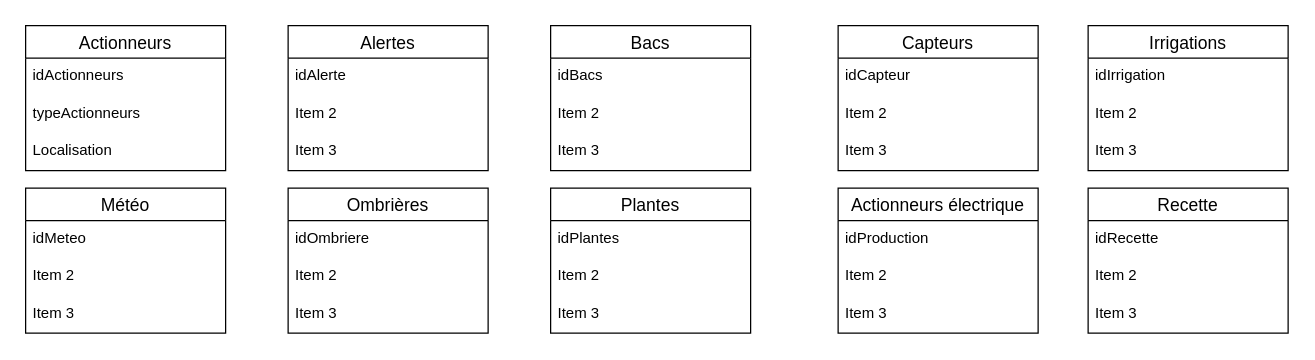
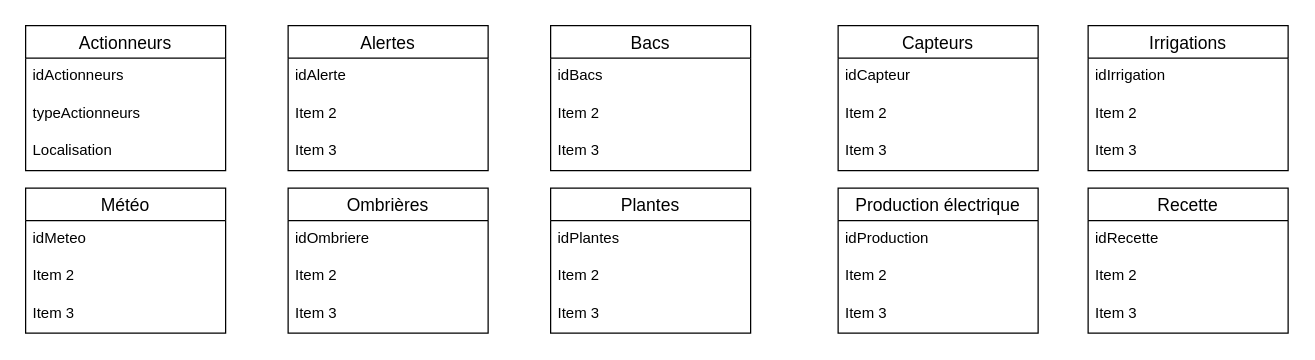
  <mxCell id="0" />
  <mxCell id="1" parent="0" />
  <mxCell id="2" value="Actionneurs" style="swimlane;fontStyle=0;childLayout=stackLayout;horizontal=1;startSize=26;horizontalStack=0;resizeParent=1;resizeParentMax=0;resizeLast=0;collapsible=1;marginBottom=0;align=center;fontSize=14;movable=1;resizable=1;rotatable=1;deletable=1;editable=1;locked=0;connectable=1;" vertex="1" parent="1"><mxGeometry x="20" y="20" width="160" height="116" as="geometry" /></mxCell>
  <mxCell id="3" value="idActionneurs" style="text;strokeColor=none;fillColor=none;spacingLeft=4;spacingRight=4;overflow=hidden;rotatable=0;points=[[0,0.5],[1,0.5]];portConstraint=eastwest;fontSize=12;whiteSpace=wrap;html=1;" vertex="1" parent="2"><mxGeometry y="26" width="160" height="30" as="geometry" /></mxCell>
  <mxCell id="4" value="typeActionneurs" style="text;strokeColor=none;fillColor=none;spacingLeft=4;spacingRight=4;overflow=hidden;rotatable=0;points=[[0,0.5],[1,0.5]];portConstraint=eastwest;fontSize=12;whiteSpace=wrap;html=1;" vertex="1" parent="2"><mxGeometry y="56" width="160" height="30" as="geometry" /></mxCell>
  <mxCell id="5" value="Localisation" style="text;strokeColor=none;fillColor=none;spacingLeft=4;spacingRight=4;overflow=hidden;rotatable=0;points=[[0,0.5],[1,0.5]];portConstraint=eastwest;fontSize=12;whiteSpace=wrap;html=1;" vertex="1" parent="2"><mxGeometry y="86" width="160" height="30" as="geometry" /></mxCell>
  <mxCell id="6" value="Alertes" style="swimlane;fontStyle=0;childLayout=stackLayout;horizontal=1;startSize=26;horizontalStack=0;resizeParent=1;resizeParentMax=0;resizeLast=0;collapsible=1;marginBottom=0;align=center;fontSize=14;" vertex="1" parent="1"><mxGeometry x="230" y="20" width="160" height="116" as="geometry" /></mxCell>
  <mxCell id="7" value="idAlerte" style="text;strokeColor=none;fillColor=none;spacingLeft=4;spacingRight=4;overflow=hidden;rotatable=0;points=[[0,0.5],[1,0.5]];portConstraint=eastwest;fontSize=12;whiteSpace=wrap;html=1;" vertex="1" parent="6"><mxGeometry y="26" width="160" height="30" as="geometry" /></mxCell>
  <mxCell id="8" value="Item 2" style="text;strokeColor=none;fillColor=none;spacingLeft=4;spacingRight=4;overflow=hidden;rotatable=0;points=[[0,0.5],[1,0.5]];portConstraint=eastwest;fontSize=12;whiteSpace=wrap;html=1;" vertex="1" parent="6"><mxGeometry y="56" width="160" height="30" as="geometry" /></mxCell>
  <mxCell id="9" value="Item 3" style="text;strokeColor=none;fillColor=none;spacingLeft=4;spacingRight=4;overflow=hidden;rotatable=0;points=[[0,0.5],[1,0.5]];portConstraint=eastwest;fontSize=12;whiteSpace=wrap;html=1;" vertex="1" parent="6"><mxGeometry y="86" width="160" height="30" as="geometry" /></mxCell>
  <mxCell id="10" value="Bacs" style="swimlane;fontStyle=0;childLayout=stackLayout;horizontal=1;startSize=26;horizontalStack=0;resizeParent=1;resizeParentMax=0;resizeLast=0;collapsible=1;marginBottom=0;align=center;fontSize=14;" vertex="1" parent="1"><mxGeometry x="440" y="20" width="160" height="116" as="geometry" /></mxCell>
  <mxCell id="11" value="idBacs" style="text;strokeColor=none;fillColor=none;spacingLeft=4;spacingRight=4;overflow=hidden;rotatable=0;points=[[0,0.5],[1,0.5]];portConstraint=eastwest;fontSize=12;whiteSpace=wrap;html=1;" vertex="1" parent="10"><mxGeometry y="26" width="160" height="30" as="geometry" /></mxCell>
  <mxCell id="12" value="Item 2" style="text;strokeColor=none;fillColor=none;spacingLeft=4;spacingRight=4;overflow=hidden;rotatable=0;points=[[0,0.5],[1,0.5]];portConstraint=eastwest;fontSize=12;whiteSpace=wrap;html=1;" vertex="1" parent="10"><mxGeometry y="56" width="160" height="30" as="geometry" /></mxCell>
  <mxCell id="13" value="Item 3" style="text;strokeColor=none;fillColor=none;spacingLeft=4;spacingRight=4;overflow=hidden;rotatable=0;points=[[0,0.5],[1,0.5]];portConstraint=eastwest;fontSize=12;whiteSpace=wrap;html=1;" vertex="1" parent="10"><mxGeometry y="86" width="160" height="30" as="geometry" /></mxCell>
  <mxCell id="14" value="Capteurs" style="swimlane;fontStyle=0;childLayout=stackLayout;horizontal=1;startSize=26;horizontalStack=0;resizeParent=1;resizeParentMax=0;resizeLast=0;collapsible=1;marginBottom=0;align=center;fontSize=14;" vertex="1" parent="1"><mxGeometry x="670" y="20" width="160" height="116" as="geometry" /></mxCell>
  <mxCell id="15" value="idCapteur" style="text;strokeColor=none;fillColor=none;spacingLeft=4;spacingRight=4;overflow=hidden;rotatable=0;points=[[0,0.5],[1,0.5]];portConstraint=eastwest;fontSize=12;whiteSpace=wrap;html=1;" vertex="1" parent="14"><mxGeometry y="26" width="160" height="30" as="geometry" /></mxCell>
  <mxCell id="16" value="Item 2" style="text;strokeColor=none;fillColor=none;spacingLeft=4;spacingRight=4;overflow=hidden;rotatable=0;points=[[0,0.5],[1,0.5]];portConstraint=eastwest;fontSize=12;whiteSpace=wrap;html=1;" vertex="1" parent="14"><mxGeometry y="56" width="160" height="30" as="geometry" /></mxCell>
  <mxCell id="17" value="Item 3" style="text;strokeColor=none;fillColor=none;spacingLeft=4;spacingRight=4;overflow=hidden;rotatable=0;points=[[0,0.5],[1,0.5]];portConstraint=eastwest;fontSize=12;whiteSpace=wrap;html=1;" vertex="1" parent="14"><mxGeometry y="86" width="160" height="30" as="geometry" /></mxCell>
  <mxCell id="18" value="Irrigations" style="swimlane;fontStyle=0;childLayout=stackLayout;horizontal=1;startSize=26;horizontalStack=0;resizeParent=1;resizeParentMax=0;resizeLast=0;collapsible=1;marginBottom=0;align=center;fontSize=14;" vertex="1" parent="1"><mxGeometry x="870" y="20" width="160" height="116" as="geometry" /></mxCell>
  <mxCell id="19" value="idIrrigation" style="text;strokeColor=none;fillColor=none;spacingLeft=4;spacingRight=4;overflow=hidden;rotatable=0;points=[[0,0.5],[1,0.5]];portConstraint=eastwest;fontSize=12;whiteSpace=wrap;html=1;" vertex="1" parent="18"><mxGeometry y="26" width="160" height="30" as="geometry" /></mxCell>
  <mxCell id="20" value="Item 2" style="text;strokeColor=none;fillColor=none;spacingLeft=4;spacingRight=4;overflow=hidden;rotatable=0;points=[[0,0.5],[1,0.5]];portConstraint=eastwest;fontSize=12;whiteSpace=wrap;html=1;" vertex="1" parent="18"><mxGeometry y="56" width="160" height="30" as="geometry" /></mxCell>
  <mxCell id="21" value="Item 3" style="text;strokeColor=none;fillColor=none;spacingLeft=4;spacingRight=4;overflow=hidden;rotatable=0;points=[[0,0.5],[1,0.5]];portConstraint=eastwest;fontSize=12;whiteSpace=wrap;html=1;" vertex="1" parent="18"><mxGeometry y="86" width="160" height="30" as="geometry" /></mxCell>
  <mxCell id="22" value="Météo" style="swimlane;fontStyle=0;childLayout=stackLayout;horizontal=1;startSize=26;horizontalStack=0;resizeParent=1;resizeParentMax=0;resizeLast=0;collapsible=1;marginBottom=0;align=center;fontSize=14;" vertex="1" parent="1"><mxGeometry x="20" y="150" width="160" height="116" as="geometry" /></mxCell>
  <mxCell id="23" value="idMeteo" style="text;strokeColor=none;fillColor=none;spacingLeft=4;spacingRight=4;overflow=hidden;rotatable=0;points=[[0,0.5],[1,0.5]];portConstraint=eastwest;fontSize=12;whiteSpace=wrap;html=1;" vertex="1" parent="22"><mxGeometry y="26" width="160" height="30" as="geometry" /></mxCell>
  <mxCell id="24" value="Item 2" style="text;strokeColor=none;fillColor=none;spacingLeft=4;spacingRight=4;overflow=hidden;rotatable=0;points=[[0,0.5],[1,0.5]];portConstraint=eastwest;fontSize=12;whiteSpace=wrap;html=1;" vertex="1" parent="22"><mxGeometry y="56" width="160" height="30" as="geometry" /></mxCell>
  <mxCell id="25" value="Item 3" style="text;strokeColor=none;fillColor=none;spacingLeft=4;spacingRight=4;overflow=hidden;rotatable=0;points=[[0,0.5],[1,0.5]];portConstraint=eastwest;fontSize=12;whiteSpace=wrap;html=1;" vertex="1" parent="22"><mxGeometry y="86" width="160" height="30" as="geometry" /></mxCell>
  <mxCell id="26" value="Ombrières" style="swimlane;fontStyle=0;childLayout=stackLayout;horizontal=1;startSize=26;horizontalStack=0;resizeParent=1;resizeParentMax=0;resizeLast=0;collapsible=1;marginBottom=0;align=center;fontSize=14;" vertex="1" parent="1"><mxGeometry x="230" y="150" width="160" height="116" as="geometry" /></mxCell>
  <mxCell id="27" value="idOmbriere" style="text;strokeColor=none;fillColor=none;spacingLeft=4;spacingRight=4;overflow=hidden;rotatable=0;points=[[0,0.5],[1,0.5]];portConstraint=eastwest;fontSize=12;whiteSpace=wrap;html=1;" vertex="1" parent="26"><mxGeometry y="26" width="160" height="30" as="geometry" /></mxCell>
  <mxCell id="28" value="Item 2" style="text;strokeColor=none;fillColor=none;spacingLeft=4;spacingRight=4;overflow=hidden;rotatable=0;points=[[0,0.5],[1,0.5]];portConstraint=eastwest;fontSize=12;whiteSpace=wrap;html=1;" vertex="1" parent="26"><mxGeometry y="56" width="160" height="30" as="geometry" /></mxCell>
  <mxCell id="29" value="Item 3" style="text;strokeColor=none;fillColor=none;spacingLeft=4;spacingRight=4;overflow=hidden;rotatable=0;points=[[0,0.5],[1,0.5]];portConstraint=eastwest;fontSize=12;whiteSpace=wrap;html=1;" vertex="1" parent="26"><mxGeometry y="86" width="160" height="30" as="geometry" /></mxCell>
  <mxCell id="30" value="Plantes" style="swimlane;fontStyle=0;childLayout=stackLayout;horizontal=1;startSize=26;horizontalStack=0;resizeParent=1;resizeParentMax=0;resizeLast=0;collapsible=1;marginBottom=0;align=center;fontSize=14;" vertex="1" parent="1"><mxGeometry x="440" y="150" width="160" height="116" as="geometry" /></mxCell>
  <mxCell id="31" value="idPlantes" style="text;strokeColor=none;fillColor=none;spacingLeft=4;spacingRight=4;overflow=hidden;rotatable=0;points=[[0,0.5],[1,0.5]];portConstraint=eastwest;fontSize=12;whiteSpace=wrap;html=1;" vertex="1" parent="30"><mxGeometry y="26" width="160" height="30" as="geometry" /></mxCell>
  <mxCell id="32" value="Item 2" style="text;strokeColor=none;fillColor=none;spacingLeft=4;spacingRight=4;overflow=hidden;rotatable=0;points=[[0,0.5],[1,0.5]];portConstraint=eastwest;fontSize=12;whiteSpace=wrap;html=1;" vertex="1" parent="30"><mxGeometry y="56" width="160" height="30" as="geometry" /></mxCell>
  <mxCell id="33" value="Item 3" style="text;strokeColor=none;fillColor=none;spacingLeft=4;spacingRight=4;overflow=hidden;rotatable=0;points=[[0,0.5],[1,0.5]];portConstraint=eastwest;fontSize=12;whiteSpace=wrap;html=1;" vertex="1" parent="30"><mxGeometry y="86" width="160" height="30" as="geometry" /></mxCell>
- <mxCell id="34" value="Actionneurs électrique" style="swimlane;fontStyle=0;childLayout=stackLayout;horizontal=1;startSize=26;horizontalStack=0;resizeParent=1;resizeParentMax=0;resizeLast=0;collapsible=1;marginBottom=0;align=center;fontSize=14;" vertex="1" parent="1"><mxGeometry x="670" y="150" width="160" height="116" as="geometry" /></mxCell>
+ <mxCell id="34" value="Production électrique" style="swimlane;fontStyle=0;childLayout=stackLayout;horizontal=1;startSize=26;horizontalStack=0;resizeParent=1;resizeParentMax=0;resizeLast=0;collapsible=1;marginBottom=0;align=center;fontSize=14;" vertex="1" parent="1"><mxGeometry x="670" y="150" width="160" height="116" as="geometry" /></mxCell>
  <mxCell id="35" value="idProduction" style="text;strokeColor=none;fillColor=none;spacingLeft=4;spacingRight=4;overflow=hidden;rotatable=0;points=[[0,0.5],[1,0.5]];portConstraint=eastwest;fontSize=12;whiteSpace=wrap;html=1;" vertex="1" parent="34"><mxGeometry y="26" width="160" height="30" as="geometry" /></mxCell>
  <mxCell id="36" value="Item 2" style="text;strokeColor=none;fillColor=none;spacingLeft=4;spacingRight=4;overflow=hidden;rotatable=0;points=[[0,0.5],[1,0.5]];portConstraint=eastwest;fontSize=12;whiteSpace=wrap;html=1;" vertex="1" parent="34"><mxGeometry y="56" width="160" height="30" as="geometry" /></mxCell>
  <mxCell id="37" value="Item 3" style="text;strokeColor=none;fillColor=none;spacingLeft=4;spacingRight=4;overflow=hidden;rotatable=0;points=[[0,0.5],[1,0.5]];portConstraint=eastwest;fontSize=12;whiteSpace=wrap;html=1;" vertex="1" parent="34"><mxGeometry y="86" width="160" height="30" as="geometry" /></mxCell>
  <mxCell id="38" value="Recette" style="swimlane;fontStyle=0;childLayout=stackLayout;horizontal=1;startSize=26;horizontalStack=0;resizeParent=1;resizeParentMax=0;resizeLast=0;collapsible=1;marginBottom=0;align=center;fontSize=14;" vertex="1" parent="1"><mxGeometry x="870" y="150" width="160" height="116" as="geometry" /></mxCell>
  <mxCell id="39" value="idRecette" style="text;strokeColor=none;fillColor=none;spacingLeft=4;spacingRight=4;overflow=hidden;rotatable=0;points=[[0,0.5],[1,0.5]];portConstraint=eastwest;fontSize=12;whiteSpace=wrap;html=1;" vertex="1" parent="38"><mxGeometry y="26" width="160" height="30" as="geometry" /></mxCell>
  <mxCell id="40" value="Item 2" style="text;strokeColor=none;fillColor=none;spacingLeft=4;spacingRight=4;overflow=hidden;rotatable=0;points=[[0,0.5],[1,0.5]];portConstraint=eastwest;fontSize=12;whiteSpace=wrap;html=1;" vertex="1" parent="38"><mxGeometry y="56" width="160" height="30" as="geometry" /></mxCell>
  <mxCell id="41" value="Item 3" style="text;strokeColor=none;fillColor=none;spacingLeft=4;spacingRight=4;overflow=hidden;rotatable=0;points=[[0,0.5],[1,0.5]];portConstraint=eastwest;fontSize=12;whiteSpace=wrap;html=1;" vertex="1" parent="38"><mxGeometry y="86" width="160" height="30" as="geometry" /></mxCell>
